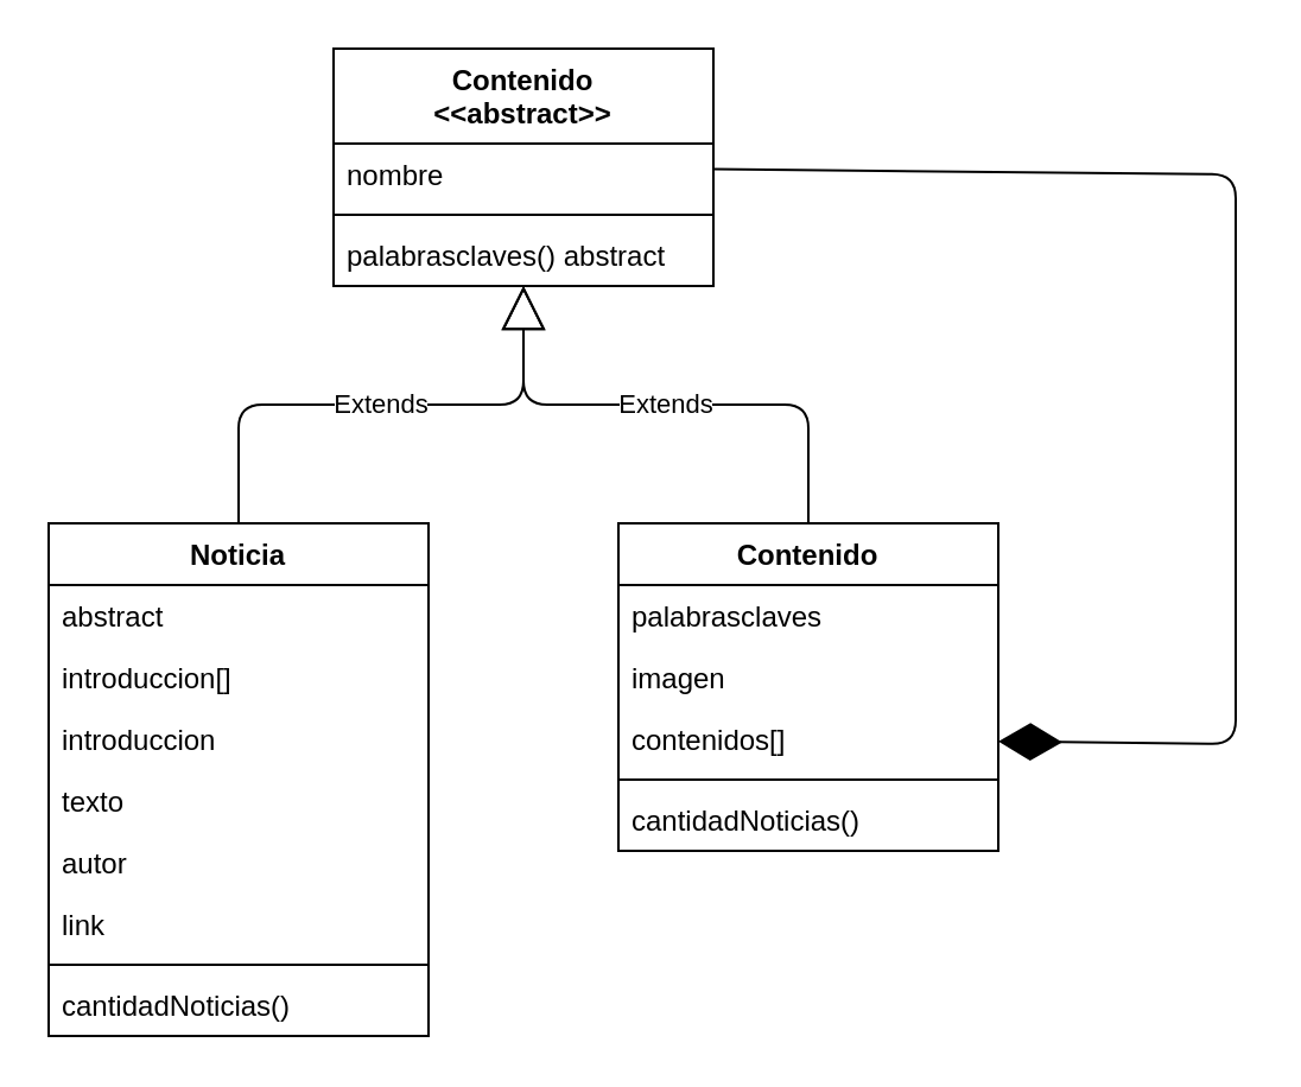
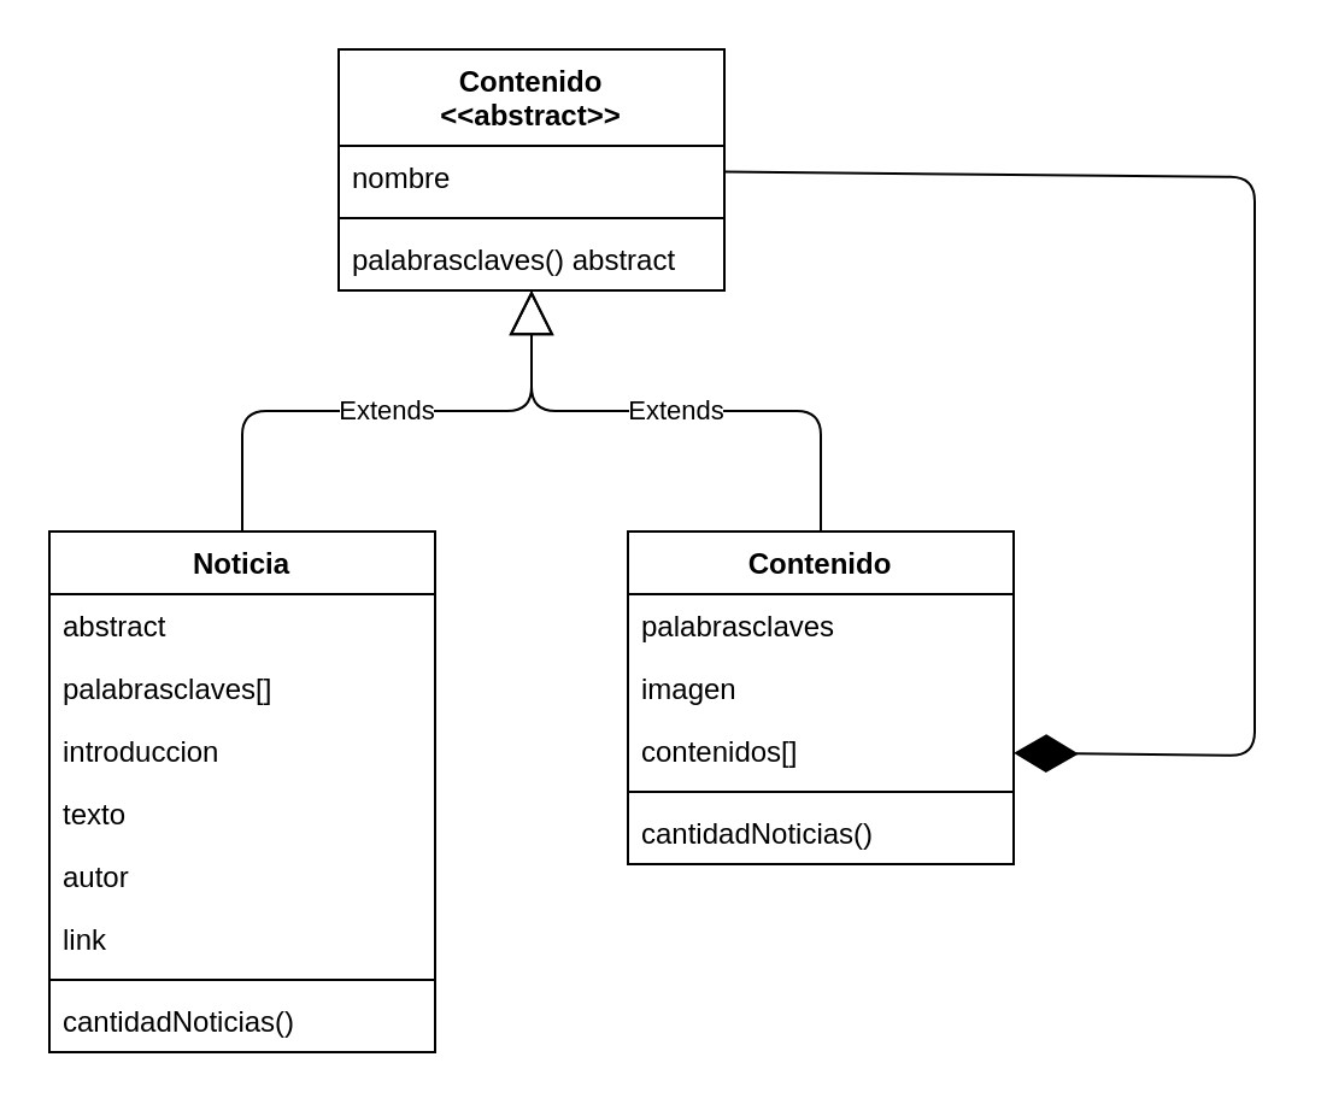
  <mxCell id="0" />
  <mxCell id="1" parent="0" />
  <mxCell id="2" value="Contenido&#10;&lt;&lt;abstract&gt;&gt;" style="swimlane;fontStyle=1;align=center;verticalAlign=top;childLayout=stackLayout;horizontal=1;startSize=40;horizontalStack=0;resizeParent=1;resizeParentMax=0;resizeLast=0;collapsible=1;marginBottom=0;" parent="1" vertex="1"><mxGeometry x="140" y="20" width="160" height="100" as="geometry" /></mxCell>
  <mxCell id="3" value="nombre" style="text;strokeColor=none;fillColor=none;align=left;verticalAlign=top;spacingLeft=4;spacingRight=4;overflow=hidden;rotatable=0;points=[[0,0.5],[1,0.5]];portConstraint=eastwest;" parent="2" vertex="1"><mxGeometry y="40" width="160" height="26" as="geometry" /></mxCell>
  <mxCell id="4" value="" style="line;strokeWidth=1;fillColor=none;align=left;verticalAlign=middle;spacingTop=-1;spacingLeft=3;spacingRight=3;rotatable=0;labelPosition=right;points=[];portConstraint=eastwest;" parent="2" vertex="1"><mxGeometry y="66" width="160" height="8" as="geometry" /></mxCell>
  <mxCell id="5" value="palabrasclaves() abstract" style="text;strokeColor=none;fillColor=none;align=left;verticalAlign=top;spacingLeft=4;spacingRight=4;overflow=hidden;rotatable=0;points=[[0,0.5],[1,0.5]];portConstraint=eastwest;" parent="2" vertex="1"><mxGeometry y="74" width="160" height="26" as="geometry" /></mxCell>
  <mxCell id="6" value="Contenido" style="swimlane;fontStyle=1;align=center;verticalAlign=top;childLayout=stackLayout;horizontal=1;startSize=26;horizontalStack=0;resizeParent=1;resizeParentMax=0;resizeLast=0;collapsible=1;marginBottom=0;" parent="1" vertex="1"><mxGeometry x="260" y="220" width="160" height="138" as="geometry" /></mxCell>
  <mxCell id="7" value="palabrasclaves" style="text;strokeColor=none;fillColor=none;align=left;verticalAlign=top;spacingLeft=4;spacingRight=4;overflow=hidden;rotatable=0;points=[[0,0.5],[1,0.5]];portConstraint=eastwest;" parent="6" vertex="1"><mxGeometry y="26" width="160" height="26" as="geometry" /></mxCell>
  <mxCell id="8" value="imagen" style="text;strokeColor=none;fillColor=none;align=left;verticalAlign=top;spacingLeft=4;spacingRight=4;overflow=hidden;rotatable=0;points=[[0,0.5],[1,0.5]];portConstraint=eastwest;" parent="6" vertex="1"><mxGeometry y="52" width="160" height="26" as="geometry" /></mxCell>
  <mxCell id="9" value="contenidos[]" style="text;strokeColor=none;fillColor=none;align=left;verticalAlign=top;spacingLeft=4;spacingRight=4;overflow=hidden;rotatable=0;points=[[0,0.5],[1,0.5]];portConstraint=eastwest;" parent="6" vertex="1"><mxGeometry y="78" width="160" height="26" as="geometry" /></mxCell>
  <mxCell id="10" value="" style="line;strokeWidth=1;fillColor=none;align=left;verticalAlign=middle;spacingTop=-1;spacingLeft=3;spacingRight=3;rotatable=0;labelPosition=right;points=[];portConstraint=eastwest;" parent="6" vertex="1"><mxGeometry y="104" width="160" height="8" as="geometry" /></mxCell>
  <mxCell id="11" value="cantidadNoticias()" style="text;strokeColor=none;fillColor=none;align=left;verticalAlign=top;spacingLeft=4;spacingRight=4;overflow=hidden;rotatable=0;points=[[0,0.5],[1,0.5]];portConstraint=eastwest;" parent="6" vertex="1"><mxGeometry y="112" width="160" height="26" as="geometry" /></mxCell>
  <mxCell id="12" value="Noticia" style="swimlane;fontStyle=1;align=center;verticalAlign=top;childLayout=stackLayout;horizontal=1;startSize=26;horizontalStack=0;resizeParent=1;resizeParentMax=0;resizeLast=0;collapsible=1;marginBottom=0;" parent="1" vertex="1"><mxGeometry x="20" y="220" width="160" height="216" as="geometry" /></mxCell>
  <mxCell id="13" value="abstract" style="text;strokeColor=none;fillColor=none;align=left;verticalAlign=top;spacingLeft=4;spacingRight=4;overflow=hidden;rotatable=0;points=[[0,0.5],[1,0.5]];portConstraint=eastwest;" parent="12" vertex="1"><mxGeometry y="26" width="160" height="26" as="geometry" /></mxCell>
- <mxCell id="14" value="introduccion[]" style="text;strokeColor=none;fillColor=none;align=left;verticalAlign=top;spacingLeft=4;spacingRight=4;overflow=hidden;rotatable=0;points=[[0,0.5],[1,0.5]];portConstraint=eastwest;" parent="12" vertex="1"><mxGeometry y="52" width="160" height="26" as="geometry" /></mxCell>
+ <mxCell id="14" value="palabrasclaves[]" style="text;strokeColor=none;fillColor=none;align=left;verticalAlign=top;spacingLeft=4;spacingRight=4;overflow=hidden;rotatable=0;points=[[0,0.5],[1,0.5]];portConstraint=eastwest;" parent="12" vertex="1"><mxGeometry y="52" width="160" height="26" as="geometry" /></mxCell>
  <mxCell id="15" value="introduccion" style="text;strokeColor=none;fillColor=none;align=left;verticalAlign=top;spacingLeft=4;spacingRight=4;overflow=hidden;rotatable=0;points=[[0,0.5],[1,0.5]];portConstraint=eastwest;" parent="12" vertex="1"><mxGeometry y="78" width="160" height="26" as="geometry" /></mxCell>
  <mxCell id="16" value="texto" style="text;strokeColor=none;fillColor=none;align=left;verticalAlign=top;spacingLeft=4;spacingRight=4;overflow=hidden;rotatable=0;points=[[0,0.5],[1,0.5]];portConstraint=eastwest;" parent="12" vertex="1"><mxGeometry y="104" width="160" height="26" as="geometry" /></mxCell>
  <mxCell id="17" value="autor" style="text;strokeColor=none;fillColor=none;align=left;verticalAlign=top;spacingLeft=4;spacingRight=4;overflow=hidden;rotatable=0;points=[[0,0.5],[1,0.5]];portConstraint=eastwest;" parent="12" vertex="1"><mxGeometry y="130" width="160" height="26" as="geometry" /></mxCell>
  <mxCell id="18" value="link" style="text;strokeColor=none;fillColor=none;align=left;verticalAlign=top;spacingLeft=4;spacingRight=4;overflow=hidden;rotatable=0;points=[[0,0.5],[1,0.5]];portConstraint=eastwest;" parent="12" vertex="1"><mxGeometry y="156" width="160" height="26" as="geometry" /></mxCell>
  <mxCell id="19" value="" style="line;strokeWidth=1;fillColor=none;align=left;verticalAlign=middle;spacingTop=-1;spacingLeft=3;spacingRight=3;rotatable=0;labelPosition=right;points=[];portConstraint=eastwest;" parent="12" vertex="1"><mxGeometry y="182" width="160" height="8" as="geometry" /></mxCell>
  <mxCell id="20" value="cantidadNoticias()" style="text;strokeColor=none;fillColor=none;align=left;verticalAlign=top;spacingLeft=4;spacingRight=4;overflow=hidden;rotatable=0;points=[[0,0.5],[1,0.5]];portConstraint=eastwest;" parent="12" vertex="1"><mxGeometry y="190" width="160" height="26" as="geometry" /></mxCell>
  <mxCell id="21" value="" style="endArrow=diamondThin;endFill=1;endSize=24;html=1;" parent="1" source="2" target="9" edge="1"><mxGeometry width="160" relative="1" as="geometry"><mxPoint x="310" y="320" as="sourcePoint" /><mxPoint x="470" y="320" as="targetPoint" /><Array as="points"><mxPoint x="520" y="73" /><mxPoint x="520" y="313" /></Array></mxGeometry></mxCell>
  <mxCell id="22" value="Extends" style="endArrow=block;endSize=16;endFill=0;html=1;" parent="1" source="6" target="2" edge="1"><mxGeometry width="160" relative="1" as="geometry"><mxPoint x="310" y="320" as="sourcePoint" /><mxPoint x="470" y="320" as="targetPoint" /><Array as="points"><mxPoint x="340" y="170" /><mxPoint x="220" y="170" /></Array></mxGeometry></mxCell>
  <mxCell id="23" value="Extends" style="endArrow=block;endSize=16;endFill=0;html=1;" parent="1" source="12" target="2" edge="1"><mxGeometry width="160" relative="1" as="geometry"><mxPoint x="310" y="320" as="sourcePoint" /><mxPoint x="470" y="320" as="targetPoint" /><Array as="points"><mxPoint x="100" y="170" /><mxPoint x="220" y="170" /></Array></mxGeometry></mxCell>
